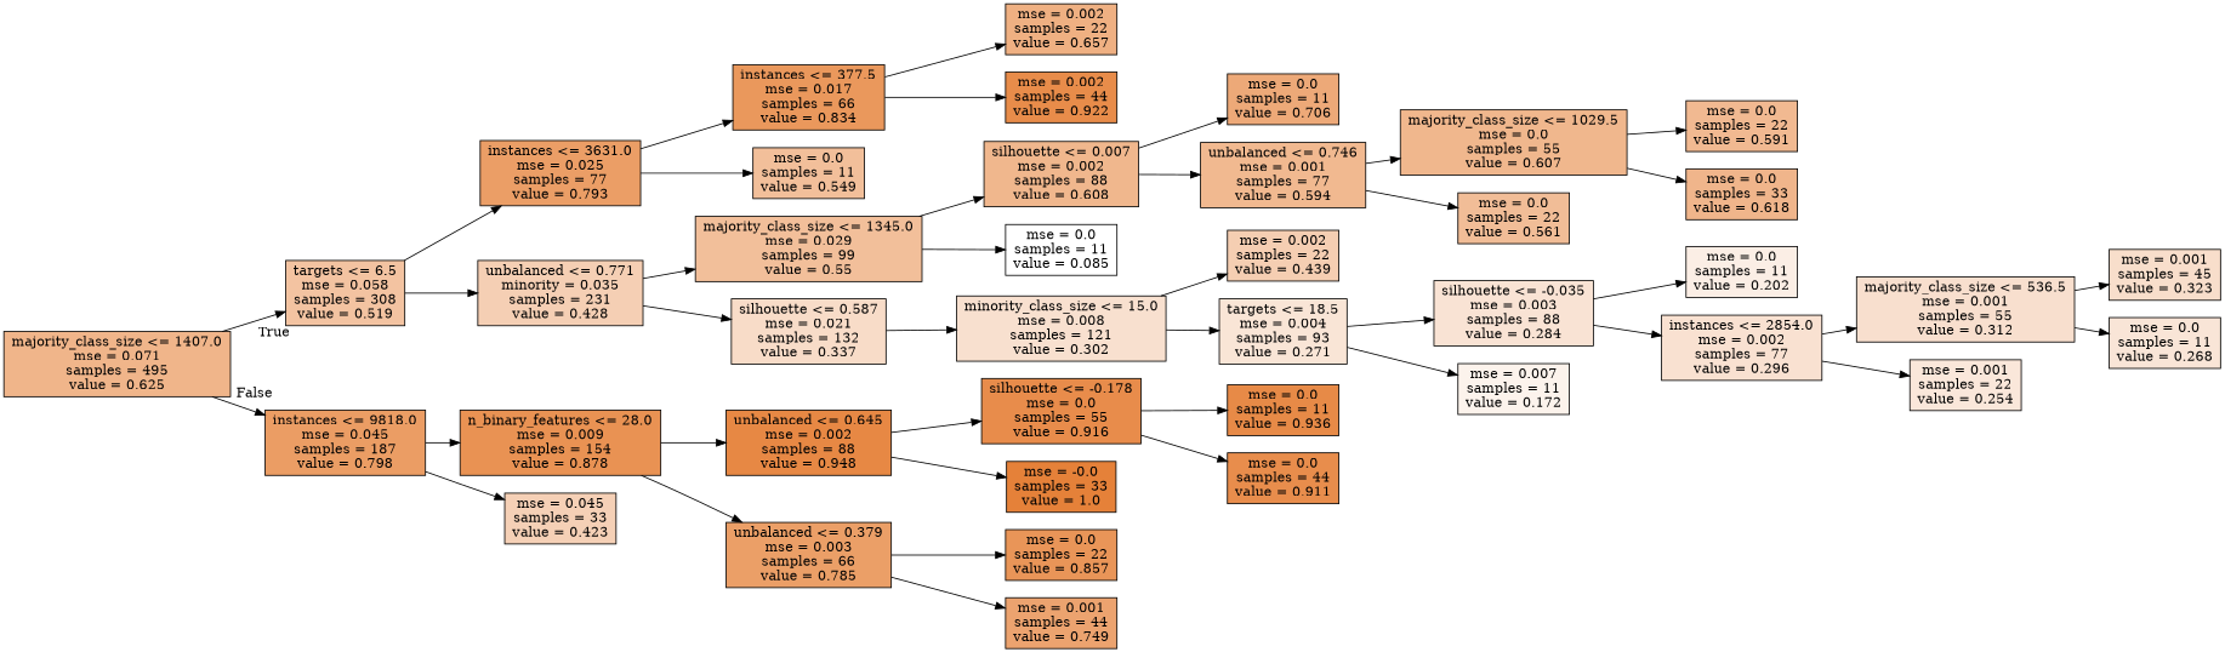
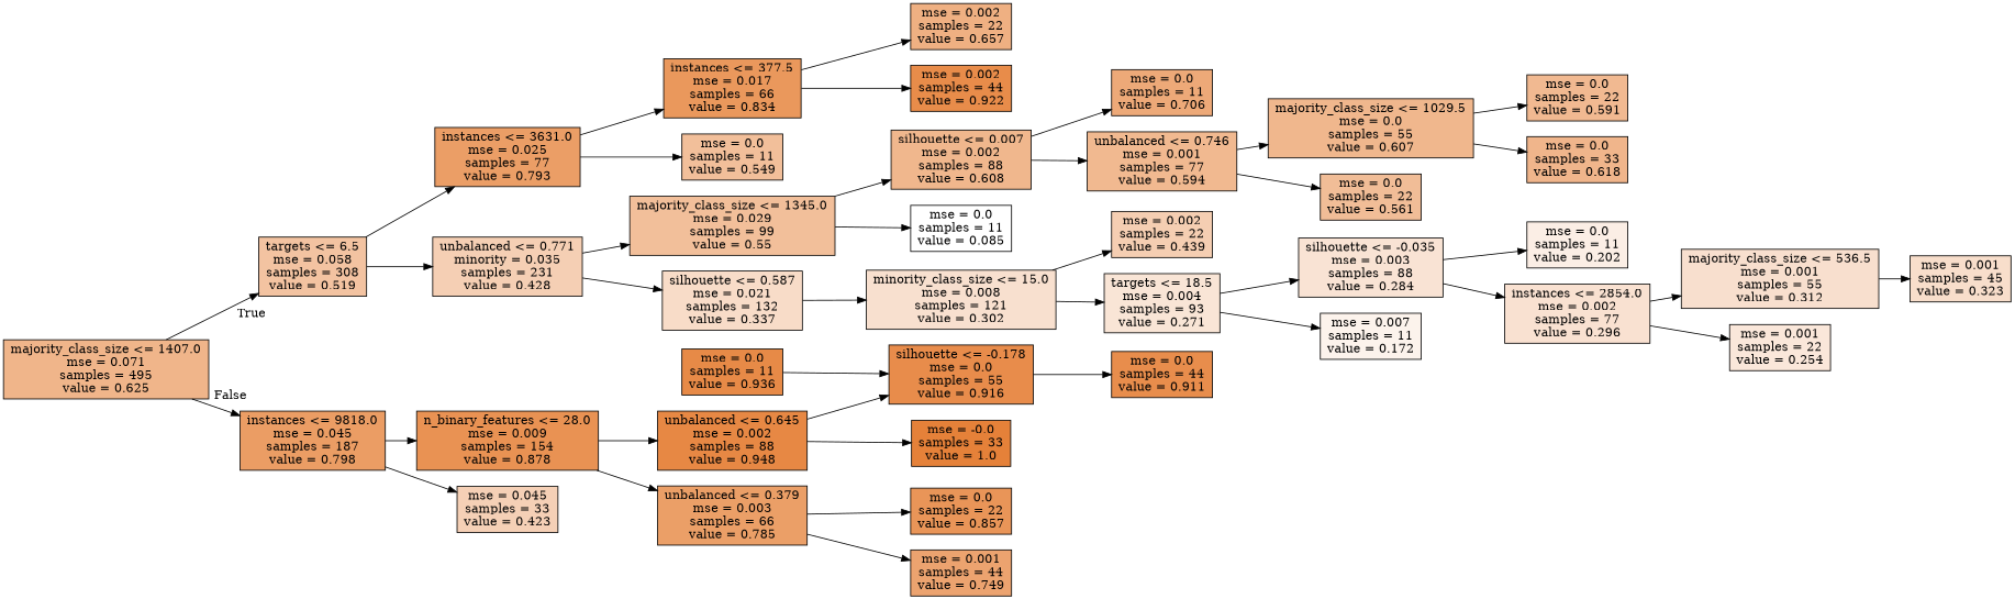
  digraph {
    rankdir=LR
    node [color=black fillcolor="#e5813992" shape=box style=filled]
    n1 [fillcolor="#e5813996" label="majority_class_size <= 1407.0\nmse = 0.071\nsamples = 495\nvalue = 0.625"]
    n2 [fillcolor="#e5813979" label="targets <= 6.5\nmse = 0.058\nsamples = 308\nvalue = 0.519"]
    n3 [fillcolor="#e58139c7" label="instances <= 9818.0\nmse = 0.045\nsamples = 187\nvalue = 0.798"]
    n4 [fillcolor="#e58139c5" label="instances <= 3631.0\nmse = 0.025\nsamples = 77\nvalue = 0.793"]
    n5 [fillcolor="#e5813960" label="unbalanced <= 0.771\nminority = 0.035\nsamples = 231\nvalue = 0.428"]
    n6 [fillcolor="#e58139dd" label="n_binary_features <= 28.0\nmse = 0.009\nsamples = 154\nvalue = 0.878"]
    n7 [fillcolor="#e581395e" label="mse = 0.045\nsamples = 33\nvalue = 0.423"]
    n8 [fillcolor="#e58139d1" label="instances <= 377.5\nmse = 0.017\nsamples = 66\nvalue = 0.834"]
    n9 [fillcolor="#e5813981" label="mse = 0.0\nsamples = 11\nvalue = 0.549"]
    n10 [fillcolor="#e5813982" label="majority_class_size <= 1345.0\nmse = 0.029\nsamples = 99\nvalue = 0.55"]
    n11 [fillcolor="#e5813946" label="silhouette <= 0.587\nmse = 0.021\nsamples = 132\nvalue = 0.337"]
    n12 [fillcolor="#e58139a0" label="mse = 0.002\nsamples = 22\nvalue = 0.657"]
    n13 [fillcolor="#e58139e9" label="mse = 0.002\nsamples = 44\nvalue = 0.922"]
    n14 [label="silhouette <= 0.007\nmse = 0.002\nsamples = 88\nvalue = 0.608"]
    n15 [fillcolor="#e5813900" label="mse = 0.0\nsamples = 11\nvalue = 0.085"]
    n16 [fillcolor="#e581393d" label="minority_class_size <= 15.0\nmse = 0.008\nsamples = 121\nvalue = 0.302"]
    n17 [fillcolor="#e58139ad" label="mse = 0.0\nsamples = 11\nvalue = 0.706"]
    n18 [fillcolor="#e581398e" label="unbalanced <= 0.746\nmse = 0.001\nsamples = 77\nvalue = 0.594"]
    n19 [label="majority_class_size <= 1029.5\nmse = 0.0\nsamples = 55\nvalue = 0.607"]
    n20 [fillcolor="#e5813985" label="mse = 0.0\nsamples = 22\nvalue = 0.561"]
    n21 [fillcolor="#e581398d" label="mse = 0.0\nsamples = 22\nvalue = 0.591"]
    n22 [fillcolor="#e5813995" label="mse = 0.0\nsamples = 33\nvalue = 0.618"]
    n23 [fillcolor="#e5813963" label="mse = 0.002\nsamples = 22\nvalue = 0.439"]
    n24 [fillcolor="#e5813934" label="targets <= 18.5\nmse = 0.004\nsamples = 93\nvalue = 0.271"]
    n25 [fillcolor="#e5813937" label="silhouette <= -0.035\nmse = 0.003\nsamples = 88\nvalue = 0.284"]
    n26 [fillcolor="#e5813918" label="mse = 0.007\nsamples = 11\nvalue = 0.172"]
    n27 [fillcolor="#e5813921" label="mse = 0.0\nsamples = 11\nvalue = 0.202"]
    n28 [fillcolor="#e581393b" label="instances <= 2854.0\nmse = 0.002\nsamples = 77\nvalue = 0.296"]
    n29 [fillcolor="#e581393f" label="majority_class_size <= 536.5\nmse = 0.001\nsamples = 55\nvalue = 0.312"]
    n30 [fillcolor="#e581392f" label="mse = 0.001\nsamples = 22\nvalue = 0.254"]
    n31 [fillcolor="#e5813942" label="mse = 0.001\nsamples = 45\nvalue = 0.323"]
-   n32 [fillcolor="#e5813933" label="mse = 0.0\nsamples = 11\nvalue = 0.268"]
    n33 [fillcolor="#e58139f0" label="unbalanced <= 0.645\nmse = 0.002\nsamples = 88\nvalue = 0.948"]
    n34 [fillcolor="#e58139c3" label="unbalanced <= 0.379\nmse = 0.003\nsamples = 66\nvalue = 0.785"]
    n35 [fillcolor="#e58139e8" label="silhouette <= -0.178\nmse = 0.0\nsamples = 55\nvalue = 0.916"]
    n36 [fillcolor="#e58139ff" label="mse = -0.0\nsamples = 33\nvalue = 1.0"]
    n37 [fillcolor="#e58139d7" label="mse = 0.0\nsamples = 22\nvalue = 0.857"]
    n38 [fillcolor="#e58139b9" label="mse = 0.001\nsamples = 44\nvalue = 0.749"]
    n39 [fillcolor="#e58139ed" label="mse = 0.0\nsamples = 11\nvalue = 0.936"]
    n40 [fillcolor="#e58139e6" label="mse = 0.0\nsamples = 44\nvalue = 0.911"]
    n1 -> n2 [headlabel=True labelangle=45 labeldistance=2.5]
    n1 -> n3 [headlabel=False labelangle=-45 labeldistance=2.5]
    n2 -> n4
    n2 -> n5
    n3 -> n6
    n3 -> n7
    n4 -> n8
    n4 -> n9
    n5 -> n10
    n5 -> n11
    n6 -> n33
    n6 -> n34
    n8 -> n12
    n8 -> n13
    n10 -> n14
    n10 -> n15
    n11 -> n16
    n14 -> n17
    n14 -> n18
    n16 -> n23
    n16 -> n24
    n18 -> n19
    n18 -> n20
    n19 -> n21
    n19 -> n22
    n24 -> n25
    n24 -> n26
    n25 -> n27
    n25 -> n28
    n28 -> n29
    n28 -> n30
    n29 -> n31
-   n29 -> n32
    n33 -> n35
    n33 -> n36
    n34 -> n37
    n34 -> n38
-   n35 -> n39
+   n39 -> n35
    n35 -> n40
  }
